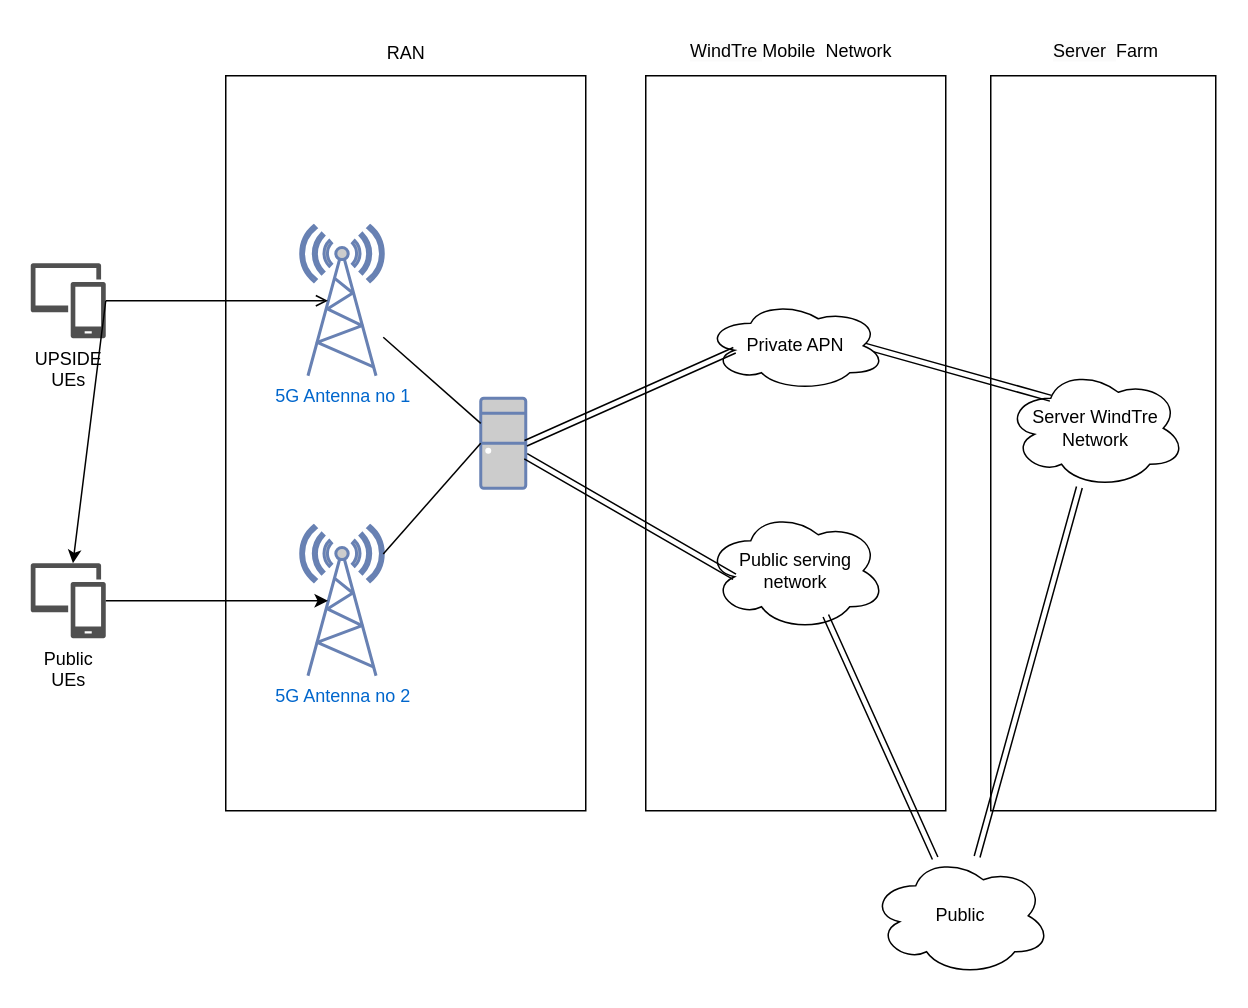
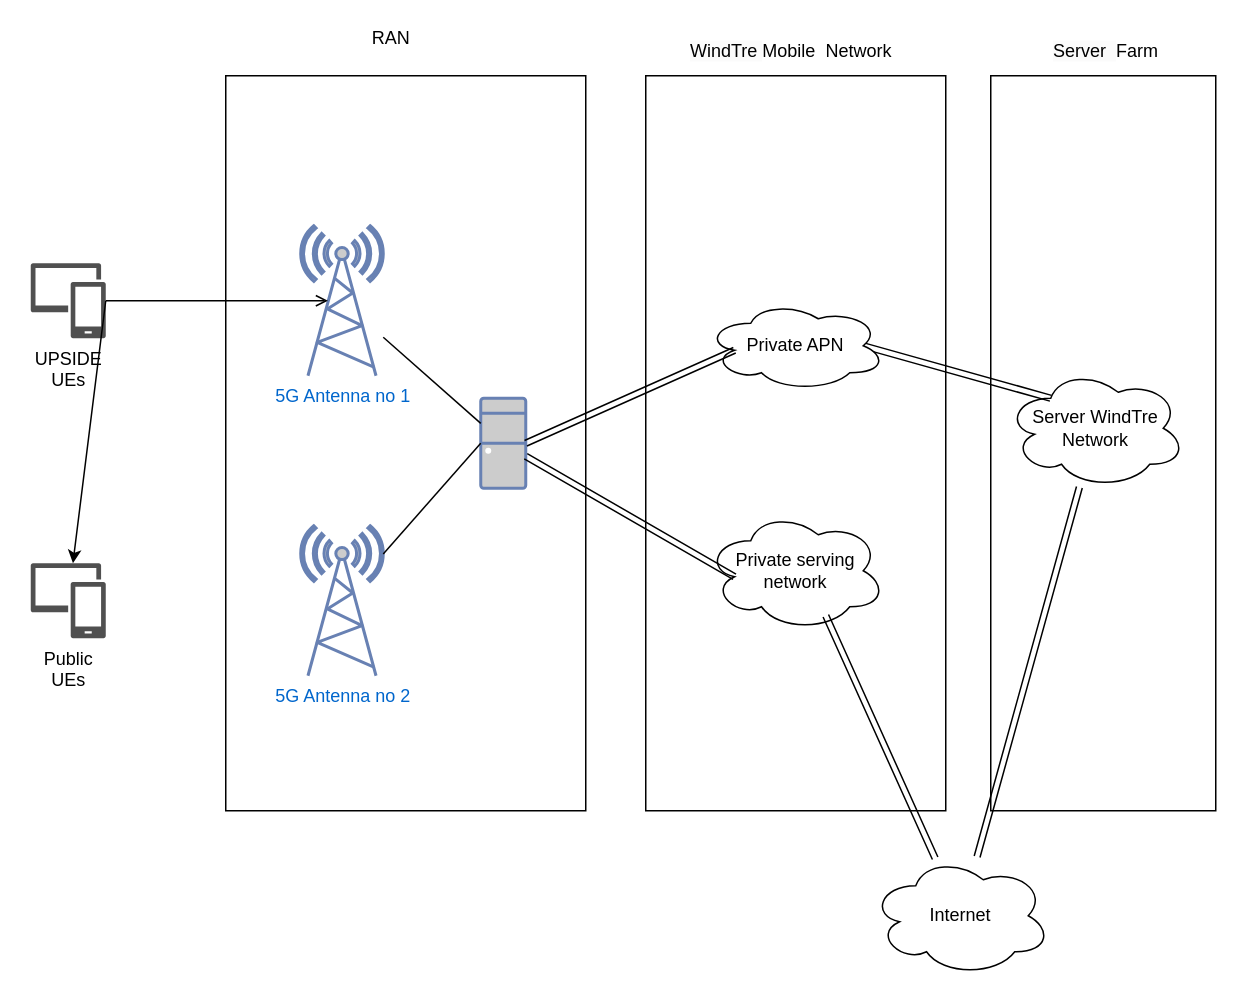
  <mxCell id="0" />
  <mxCell id="1" parent="0" />
  <mxCell id="2" value="" style="rounded=0;whiteSpace=wrap;html=1;align=right;fillColor=none;" parent="1" vertex="1"><mxGeometry x="150" y="50" width="240" height="490" as="geometry" /></mxCell>
  <mxCell id="3" value="5G Antenna no 2" style="fontColor=#0066CC;verticalAlign=top;verticalLabelPosition=bottom;labelPosition=center;align=center;html=1;outlineConnect=0;fillColor=#CCCCCC;strokeColor=#6881B3;gradientColor=none;gradientDirection=north;strokeWidth=2;shape=mxgraph.networks.radio_tower;" parent="1" vertex="1"><mxGeometry x="200" y="350" width="55" height="100" as="geometry" /></mxCell>
  <mxCell id="4" value="5G Antenna no 1" style="fontColor=#0066CC;verticalAlign=top;verticalLabelPosition=bottom;labelPosition=center;align=center;html=1;outlineConnect=0;fillColor=#CCCCCC;strokeColor=#6881B3;gradientColor=none;gradientDirection=north;strokeWidth=2;shape=mxgraph.networks.radio_tower;" parent="1" vertex="1"><mxGeometry x="200" y="150" width="55" height="100" as="geometry" /></mxCell>
  <mxCell id="5" value="" style="fontColor=#0066CC;verticalAlign=top;verticalLabelPosition=bottom;labelPosition=center;align=center;html=1;outlineConnect=0;fillColor=#CCCCCC;strokeColor=#6881B3;gradientColor=none;gradientDirection=north;strokeWidth=2;shape=mxgraph.networks.desktop_pc;" parent="1" vertex="1"><mxGeometry x="320" y="265" width="30" height="60" as="geometry" /></mxCell>
  <mxCell id="6" value="" style="endArrow=none;html=1;rounded=0;entryX=0;entryY=0.5;entryDx=0;entryDy=0;entryPerimeter=0;" parent="1" source="3" target="5" edge="1"><mxGeometry width="50" height="50" relative="1" as="geometry"><mxPoint x="210" y="455" as="sourcePoint" /><mxPoint x="260" y="405" as="targetPoint" /></mxGeometry></mxCell>
  <mxCell id="7" value="" style="endArrow=none;html=1;rounded=0;" parent="1" source="4" target="5" edge="1"><mxGeometry width="50" height="50" relative="1" as="geometry"><mxPoint x="210" y="455" as="sourcePoint" /><mxPoint x="260" y="405" as="targetPoint" /></mxGeometry></mxCell>
  <mxCell id="8" value="" style="rounded=0;whiteSpace=wrap;html=1;align=right;fillColor=none;" parent="1" vertex="1"><mxGeometry x="430" y="50" width="200" height="490" as="geometry" /></mxCell>
- <mxCell id="9" value="Public serving&lt;div&gt;network&lt;/div&gt;" style="ellipse;shape=cloud;whiteSpace=wrap;html=1;" parent="1" vertex="1"><mxGeometry x="470" y="340" width="120" height="80" as="geometry" /></mxCell>
+ <mxCell id="9" value="Private serving&lt;div&gt;network&lt;/div&gt;" style="ellipse;shape=cloud;whiteSpace=wrap;html=1;" parent="1" vertex="1"><mxGeometry x="470" y="340" width="120" height="80" as="geometry" /></mxCell>
  <mxCell id="10" value="" style="shape=link;html=1;rounded=0;entryX=0.16;entryY=0.55;entryDx=0;entryDy=0;entryPerimeter=0;" parent="1" source="5" target="9" edge="1"><mxGeometry width="100" relative="1" as="geometry"><mxPoint x="350" y="290" as="sourcePoint" /><mxPoint x="450" y="290" as="targetPoint" /></mxGeometry></mxCell>
  <mxCell id="11" value="" style="rounded=0;whiteSpace=wrap;html=1;align=right;fillColor=none;" parent="1" vertex="1"><mxGeometry x="660" y="50" width="150" height="490" as="geometry" /></mxCell>
  <mxCell id="12" value="Server WindTre&lt;div&gt;Network&lt;/div&gt;" style="ellipse;shape=cloud;whiteSpace=wrap;html=1;" parent="1" vertex="1"><mxGeometry x="670" y="245" width="120" height="80" as="geometry" /></mxCell>
- <mxCell id="13" value="Public" style="ellipse;shape=cloud;whiteSpace=wrap;html=1;" parent="1" vertex="1"><mxGeometry x="580" y="570" width="120" height="80" as="geometry" /></mxCell>
+ <mxCell id="13" value="Internet" style="ellipse;shape=cloud;whiteSpace=wrap;html=1;" parent="1" vertex="1"><mxGeometry x="580" y="570" width="120" height="80" as="geometry" /></mxCell>
  <mxCell id="14" value="" style="shape=link;html=1;rounded=0;exitX=0.667;exitY=0.875;exitDx=0;exitDy=0;exitPerimeter=0;" parent="1" source="9" target="13" edge="1"><mxGeometry width="100" relative="1" as="geometry"><mxPoint x="350" y="370" as="sourcePoint" /><mxPoint x="450" y="370" as="targetPoint" /></mxGeometry></mxCell>
  <mxCell id="15" value="" style="shape=link;html=1;rounded=0;" parent="1" source="12" target="13" edge="1"><mxGeometry width="100" relative="1" as="geometry"><mxPoint x="350" y="370" as="sourcePoint" /><mxPoint x="450" y="370" as="targetPoint" /></mxGeometry></mxCell>
  <mxCell id="16" style="edgeStyle=orthogonalEdgeStyle;rounded=0;orthogonalLoop=1;jettySize=auto;html=1;entryX=0.33;entryY=0.5;entryDx=0;entryDy=0;entryPerimeter=0;endArrow=open;" edge="1" parent="1" source="17" target="4"><mxGeometry relative="1" as="geometry" /></mxCell>
  <mxCell id="17" value="&lt;span style=&quot;text-align: right; text-wrap: wrap;&quot;&gt;UPSIDE&lt;/span&gt;&lt;div&gt;&lt;span style=&quot;text-align: right; text-wrap: wrap; background-color: initial;&quot;&gt;UEs&lt;/span&gt;&lt;/div&gt;" style="sketch=0;pointerEvents=1;shadow=0;dashed=0;html=1;strokeColor=none;labelPosition=center;verticalLabelPosition=bottom;verticalAlign=top;align=center;fillColor=#505050;shape=mxgraph.mscae.intune.device_group" vertex="1" parent="1"><mxGeometry x="20" y="175" width="50" height="50" as="geometry" /></mxCell>
  <mxCell id="18" value="&lt;div style=&quot;text-align: right;&quot;&gt;&lt;span style=&quot;background-color: initial; text-wrap: wrap;&quot;&gt;Public&lt;/span&gt;&lt;/div&gt;&lt;div&gt;&lt;span style=&quot;text-align: right; text-wrap: wrap; background-color: initial;&quot;&gt;UEs&lt;/span&gt;&lt;/div&gt;" style="sketch=0;pointerEvents=1;shadow=0;dashed=0;html=1;strokeColor=none;labelPosition=center;verticalLabelPosition=bottom;verticalAlign=top;align=center;fillColor=#505050;shape=mxgraph.mscae.intune.device_group" vertex="1" parent="1"><mxGeometry x="20" y="375" width="50" height="50" as="geometry" /></mxCell>
  <mxCell id="19" value="" style="endArrow=classic;html=1;rounded=0;exitX=1;exitY=0.5;exitDx=0;exitDy=0;exitPerimeter=0;" edge="1" parent="1" source="17" target="18"><mxGeometry width="50" height="50" relative="1" as="geometry"><mxPoint x="280" y="300" as="sourcePoint" /><mxPoint x="330" y="250" as="targetPoint" /></mxGeometry></mxCell>
- <mxCell id="20" style="edgeStyle=orthogonalEdgeStyle;rounded=0;orthogonalLoop=1;jettySize=auto;html=1;entryX=0.33;entryY=0.5;entryDx=0;entryDy=0;entryPerimeter=0;" edge="1" parent="1" source="18" target="3"><mxGeometry relative="1" as="geometry" /></mxCell>
- <mxCell id="21" value="&lt;span style=&quot;text-align: right; text-wrap: wrap;&quot;&gt;RAN&lt;/span&gt;" style="text;html=1;align=center;verticalAlign=middle;resizable=0;points=[];autosize=1;strokeColor=none;fillColor=none;" vertex="1" parent="1"><mxGeometry x="245" y="20" width="50" height="30" as="geometry" /></mxCell>
+ <mxCell id="21" value="&lt;span style=&quot;text-align: right; text-wrap: wrap;&quot;&gt;RAN&lt;/span&gt;" style="text;html=1;align=center;verticalAlign=middle;resizable=0;points=[];autosize=1;strokeColor=none;fillColor=none;" vertex="1" parent="1"><mxGeometry x="235" y="10" width="50" height="30" as="geometry" /></mxCell>
  <mxCell id="22" value="&lt;span style=&quot;color: rgb(0, 0, 0); font-family: Helvetica; font-size: 12px; font-style: normal; font-variant-ligatures: normal; font-variant-caps: normal; font-weight: 400; letter-spacing: normal; orphans: 2; text-align: right; text-indent: 0px; text-transform: none; widows: 2; word-spacing: 0px; -webkit-text-stroke-width: 0px; white-space: normal; background-color: rgb(251, 251, 251); text-decoration-thickness: initial; text-decoration-style: initial; text-decoration-color: initial; display: inline !important; float: none;&quot;&gt;WindTre&amp;nbsp;&lt;/span&gt;&lt;span style=&quot;text-align: right;&quot;&gt;Mobile&amp;nbsp; Network&lt;/span&gt;" style="text;whiteSpace=wrap;html=1;" vertex="1" parent="1"><mxGeometry x="457.5" y="20" width="145" height="30" as="geometry" /></mxCell>
  <mxCell id="23" value="&lt;span style=&quot;color: rgb(0, 0, 0); font-family: Helvetica; font-size: 12px; font-style: normal; font-variant-ligatures: normal; font-variant-caps: normal; font-weight: 400; letter-spacing: normal; orphans: 2; text-align: right; text-indent: 0px; text-transform: none; widows: 2; word-spacing: 0px; -webkit-text-stroke-width: 0px; white-space: normal; background-color: rgb(251, 251, 251); text-decoration-thickness: initial; text-decoration-style: initial; text-decoration-color: initial; display: inline !important; float: none;&quot;&gt;Server&amp;nbsp;&amp;nbsp;&lt;/span&gt;&lt;span style=&quot;text-align: right;&quot;&gt;Farm&lt;/span&gt;" style="text;whiteSpace=wrap;html=1;" vertex="1" parent="1"><mxGeometry x="700" y="20" width="70" height="50" as="geometry" /></mxCell>
  <mxCell id="24" value="" style="shape=link;html=1;rounded=0;entryX=0.25;entryY=0.25;entryDx=0;entryDy=0;entryPerimeter=0;exitX=0.875;exitY=0.5;exitDx=0;exitDy=0;exitPerimeter=0;" edge="1" parent="1" source="25" target="12"><mxGeometry width="100" relative="1" as="geometry"><mxPoint x="580" y="309" as="sourcePoint" /><mxPoint x="695" y="240" as="targetPoint" /></mxGeometry></mxCell>
  <mxCell id="25" value="Private APN" style="ellipse;shape=cloud;whiteSpace=wrap;html=1;" vertex="1" parent="1"><mxGeometry x="470" y="200" width="120" height="60" as="geometry" /></mxCell>
  <mxCell id="26" value="" style="shape=link;html=1;rounded=0;entryX=0.16;entryY=0.55;entryDx=0;entryDy=0;entryPerimeter=0;exitX=1;exitY=0.5;exitDx=0;exitDy=0;exitPerimeter=0;" edge="1" parent="1" source="5" target="25"><mxGeometry width="100" relative="1" as="geometry"><mxPoint x="360" y="250" as="sourcePoint" /><mxPoint x="499" y="335" as="targetPoint" /></mxGeometry></mxCell>
